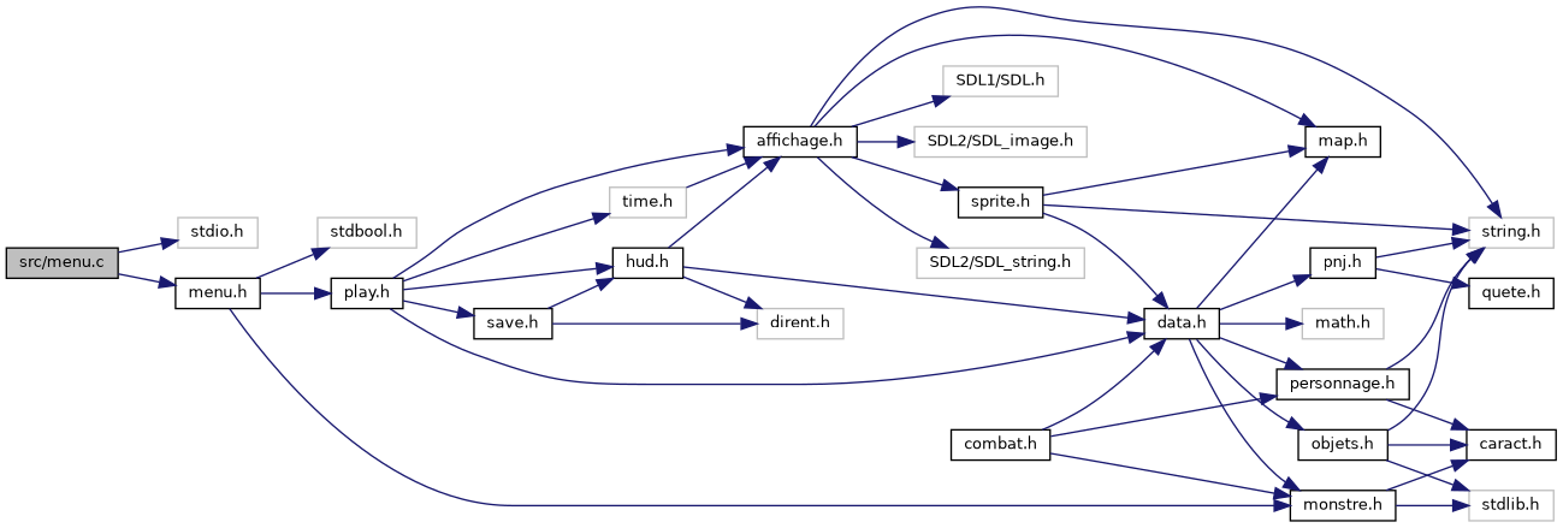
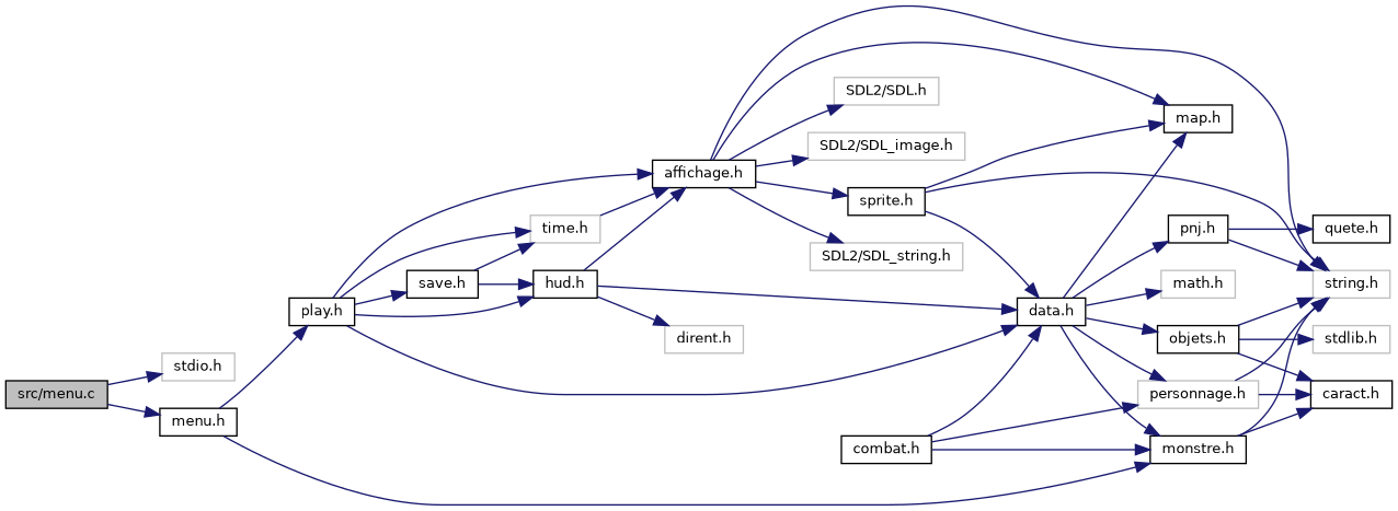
  digraph {
    rankdir=LR
    node [color=black fillcolor=white fontname=Helvetica fontsize=10 shape=record style=filled]
    edge [color=midnightblue fontname=Helvetica fontsize=10 labelfontname=Helvetica labelfontsize=10 style=solid]
    n1 [fillcolor=grey75 fontcolor=black height=0.2 label="src/menu.c" width=0.4]
    n2 [color=grey75 height=0.2 label="stdio.h" width=0.4]
    n3 [height=0.2 label="menu.h" width=0.4]
-   n4 [color=grey75 height=0.2 label="stdbool.h" width=0.4]
    n5 [height=0.2 label="play.h" width=0.4]
    n6 [height=0.2 label="monstre.h" width=0.4]
    n7 [color=grey75 height=0.2 label="stdlib.h" width=0.4]
    n8 [color=grey75 height=0.2 label="time.h" width=0.4]
    n9 [height=0.2 label="affichage.h" width=0.4]
    n10 [height=0.2 label="data.h" width=0.4]
    n11 [height=0.2 label="hud.h" width=0.4]
    n12 [height=0.2 label="save.h" width=0.4]
-   n13 [color=grey75 height=0.2 label="SDL1/SDL.h" width=0.4]
+   n13 [color=grey75 height=0.2 label="SDL2/SDL.h" width=0.4]
    n14 [color=grey75 height=0.2 label="SDL2/SDL_image.h" width=0.4]
    n15 [color=grey75 height=0.2 label="SDL2/SDL_string.h" width=0.4]
    n16 [height=0.2 label="map.h" width=0.4]
    n17 [height=0.2 label="sprite.h" width=0.4]
    n18 [color=grey75 height=0.2 label="string.h" width=0.4]
-   n19 [height=0.2 label="personnage.h" width=0.4]
+   n19 [color=grey75 height=0.2 label="personnage.h" width=0.4]
    n20 [height=0.2 label="objets.h" width=0.4]
    n21 [height=0.2 label="pnj.h" width=0.4]
    n22 [color=grey75 height=0.2 label="math.h" width=0.4]
    n23 [color=grey75 height=0.2 label="dirent.h" width=0.4]
    n24 [height=0.2 label="caract.h" width=0.4]
    n25 [height=0.2 label="combat.h" width=0.4]
    n26 [height=0.2 label="quete.h" width=0.4]
    n1 -> n2
    n1 -> n3
-   n3 -> n4
    n3 -> n5
    n3 -> n6
    n5 -> n8
    n5 -> n9
    n5 -> n10
    n5 -> n11
    n5 -> n12
-   n6 -> n7
+   n6 -> n18
    n6 -> n24
    n8 -> n9
    n9 -> n13
    n9 -> n14
    n9 -> n15
    n9 -> n16
    n9 -> n17
    n9 -> n18
    n10 -> n6
    n10 -> n16
    n10 -> n19
    n10 -> n20
    n10 -> n21
    n10 -> n22
    n11 -> n9
    n11 -> n10
    n11 -> n23
-   n12 -> n23
+   n12 -> n8
    n12 -> n11
    n17 -> n10
    n17 -> n16
    n17 -> n18
    n19 -> n18
    n19 -> n24
    n20 -> n7
    n20 -> n18
    n20 -> n24
    n21 -> n18
    n21 -> n26
    n25 -> n6
    n25 -> n10
    n25 -> n19
  }
